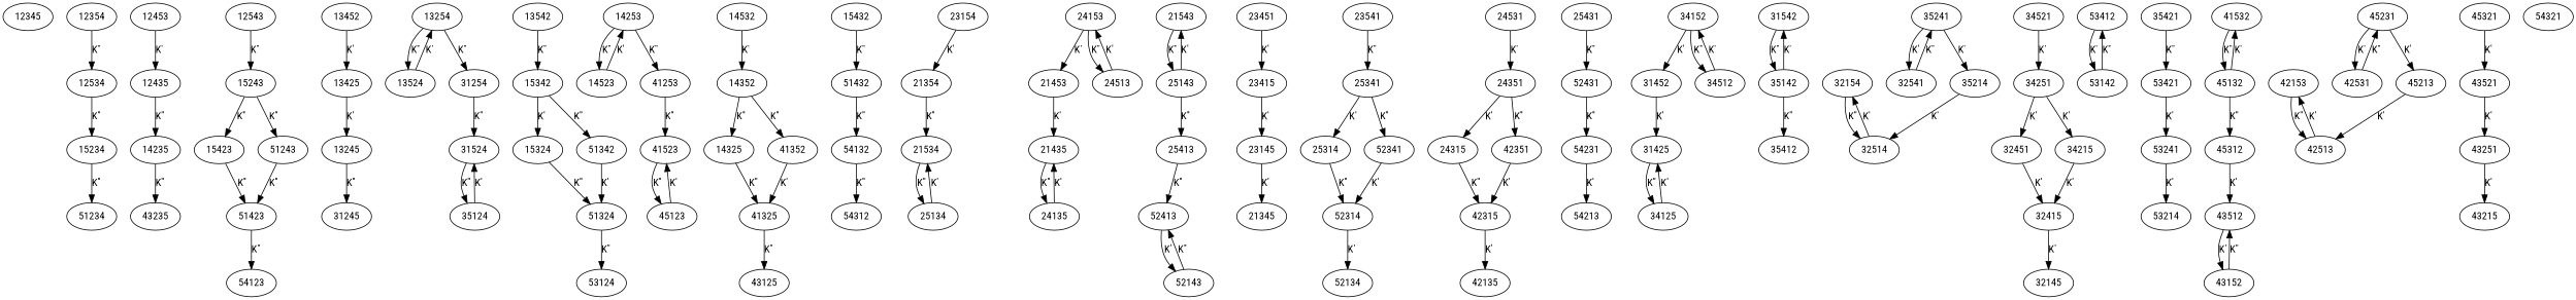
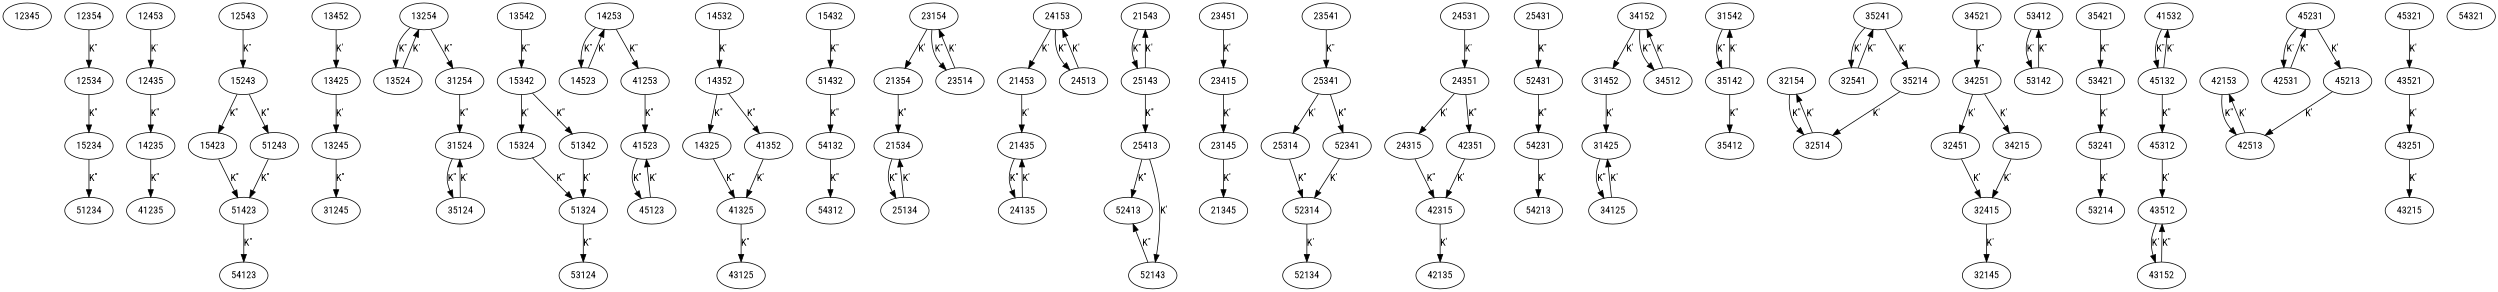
  digraph {
    fontname="Roboto Condensed"
    node [fontname="Roboto Condensed"]
    edge [fontname="Roboto Condensed"]
    12345
    12354
    12534
    15234
    12435
    14235
-   41235 [label=43235]
+   41235
    12453
    51234
    12543
    15243
    15423
    51243
    13245
    31245
    13254
    13524
    31254
    31524
    13425
    13452
    13542
    15342
    15324
    51342
    14253
    14523
    41253
    41523
    14325
    41325
    43125
    14352
    41352
    14532
    51423
    51324
    53124
    54123
    15432
    51432
    54132
    21354
    21534
    25134
    21435
    24135
    21453
    21543
    25143
    25413
    23145
    21345
    23154
+   23514
    23415
    23451
    23541
    25341
    25314
    52341
    24153
    24513
    24315
    42315
    42135
    24351
    42351
    24531
    52413
    52314
    52134
    52143
    25431
    52431
    54231
    35124
    31425
    34125
    31452
    31542
    35142
    35412
    32154
    32514
    32415
    32145
    32451
    32541
    35241
    35214
    34152
    34512
    34215
    34251
    34521
    53412
    53142
    35421
    53421
    53241
    45123
    41532
    45132
    45312
    42153
    42513
    42531
    45231
    45213
    43152
    43512
    43251
    43215
    43521
    45321
    54312
    54213
    53214
    54321
    12354 -> 12534 [label="K''"]
    12534 -> 15234 [label="K''"]
    15234 -> 51234 [label="K''"]
    12435 -> 14235 [label="K''"]
    14235 -> 41235 [label="K''"]
    12453 -> 12435 [label="K'"]
    12543 -> 15243 [label="K''"]
    15243 -> 15423 [label="K''"]
    15243 -> 51243 [label="K''"]
    15423 -> 51423 [label="K''"]
    51243 -> 51423 [label="K''"]
    13245 -> 31245 [label="K''"]
    13254 -> 13524 [label="K''"]
    13254 -> 31254 [label="K''"]
    13524 -> 13254 [label="K'"]
    31254 -> 31524 [label="K''"]
    31524 -> 35124 [label="K''"]
    13425 -> 13245 [label="K'"]
    13452 -> 13425 [label="K'"]
    13542 -> 15342 [label="K''"]
    15342 -> 15324 [label="K'"]
    15342 -> 51342 [label="K''"]
    15324 -> 51324 [label="K''"]
    51342 -> 51324 [label="K'"]
    14253 -> 14523 [label="K''"]
    14253 -> 41253 [label="K''"]
    14523 -> 14253 [label="K'"]
    41253 -> 41523 [label="K''"]
    41523 -> 45123 [label="K''"]
    14325 -> 41325 [label="K''"]
    41325 -> 43125 [label="K''"]
    14352 -> 14325 [label="K''"]
    14352 -> 41352 [label="K''"]
    41352 -> 41325 [label="K'"]
    14532 -> 14352 [label="K'"]
    51423 -> 54123 [label="K''"]
    51324 -> 53124 [label="K''"]
    15432 -> 51432 [label="K''"]
    51432 -> 54132 [label="K''"]
    54132 -> 54312 [label="K''"]
    21354 -> 21534 [label="K''"]
    21534 -> 25134 [label="K''"]
    25134 -> 21534 [label="K'"]
    21435 -> 24135 [label="K''"]
    24135 -> 21435 [label="K'"]
    21453 -> 21435 [label="K'"]
    21543 -> 25143 [label="K''"]
    25143 -> 21543 [label="K'"]
    25143 -> 25413 [label="K''"]
    25413 -> 52413 [label="K''"]
    23145 -> 21345 [label="K'"]
    23154 -> 21354 [label="K'"]
+   23154 -> 23514 [label="K''"]
+   23514 -> 23154 [label="K'"]
    23415 -> 23145 [label="K'"]
    23451 -> 23415 [label="K'"]
    23541 -> 25341 [label="K''"]
    25341 -> 25314 [label="K'"]
    25341 -> 52341 [label="K''"]
    25314 -> 52314 [label="K''"]
    52341 -> 52314 [label="K'"]
    24153 -> 21453 [label="K'"]
    24153 -> 24513 [label="K''"]
    24513 -> 24153 [label="K'"]
    24315 -> 42315 [label="K''"]
    42315 -> 42135 [label="K'"]
    24351 -> 24315 [label="K'"]
    24351 -> 42351 [label="K''"]
    42351 -> 42315 [label="K'"]
    24531 -> 24351 [label="K'"]
-   52413 -> 52143 [label="K'"]
+   25413 -> 52143 [label="K'"]
    52314 -> 52134 [label="K'"]
    52143 -> 52413 [label="K''"]
    25431 -> 52431 [label="K''"]
    52431 -> 54231 [label="K''"]
    54231 -> 54213 [label="K'"]
    35124 -> 31524 [label="K'"]
    31425 -> 34125 [label="K''"]
    34125 -> 31425 [label="K'"]
    31452 -> 31425 [label="K'"]
    31542 -> 35142 [label="K''"]
    35142 -> 31542 [label="K'"]
    35142 -> 35412 [label="K''"]
    32154 -> 32514 [label="K''"]
    32514 -> 32154 [label="K'"]
    32415 -> 32145 [label="K'"]
    32451 -> 32415 [label="K'"]
    32541 -> 35241 [label="K''"]
    35241 -> 32541 [label="K'"]
    35241 -> 35214 [label="K'"]
    35214 -> 32514 [label="K'"]
    34152 -> 31452 [label="K'"]
    34152 -> 34512 [label="K''"]
    34512 -> 34152 [label="K'"]
    34215 -> 32415 [label="K'"]
    34251 -> 32451 [label="K'"]
    34251 -> 34215 [label="K'"]
-   34521 -> 34251 [label="K'"]
+   34521 -> 34251 [label="K''"]
    53412 -> 53142 [label="K'"]
    53142 -> 53412 [label="K''"]
    35421 -> 53421 [label="K''"]
    53421 -> 53241 [label="K'"]
    53241 -> 53214 [label="K'"]
    45123 -> 41523 [label="K'"]
    41532 -> 45132 [label="K''"]
    45132 -> 41532 [label="K'"]
    45132 -> 45312 [label="K''"]
    45312 -> 43512 [label="K'"]
    42153 -> 42513 [label="K''"]
    42513 -> 42153 [label="K'"]
    42531 -> 45231 [label="K''"]
    45231 -> 42531 [label="K'"]
    45231 -> 45213 [label="K'"]
    45213 -> 42513 [label="K'"]
    43152 -> 43512 [label="K''"]
    43512 -> 43152 [label="K'"]
    43251 -> 43215 [label="K'"]
    43521 -> 43251 [label="K'"]
    45321 -> 43521 [label="K'"]
  }
